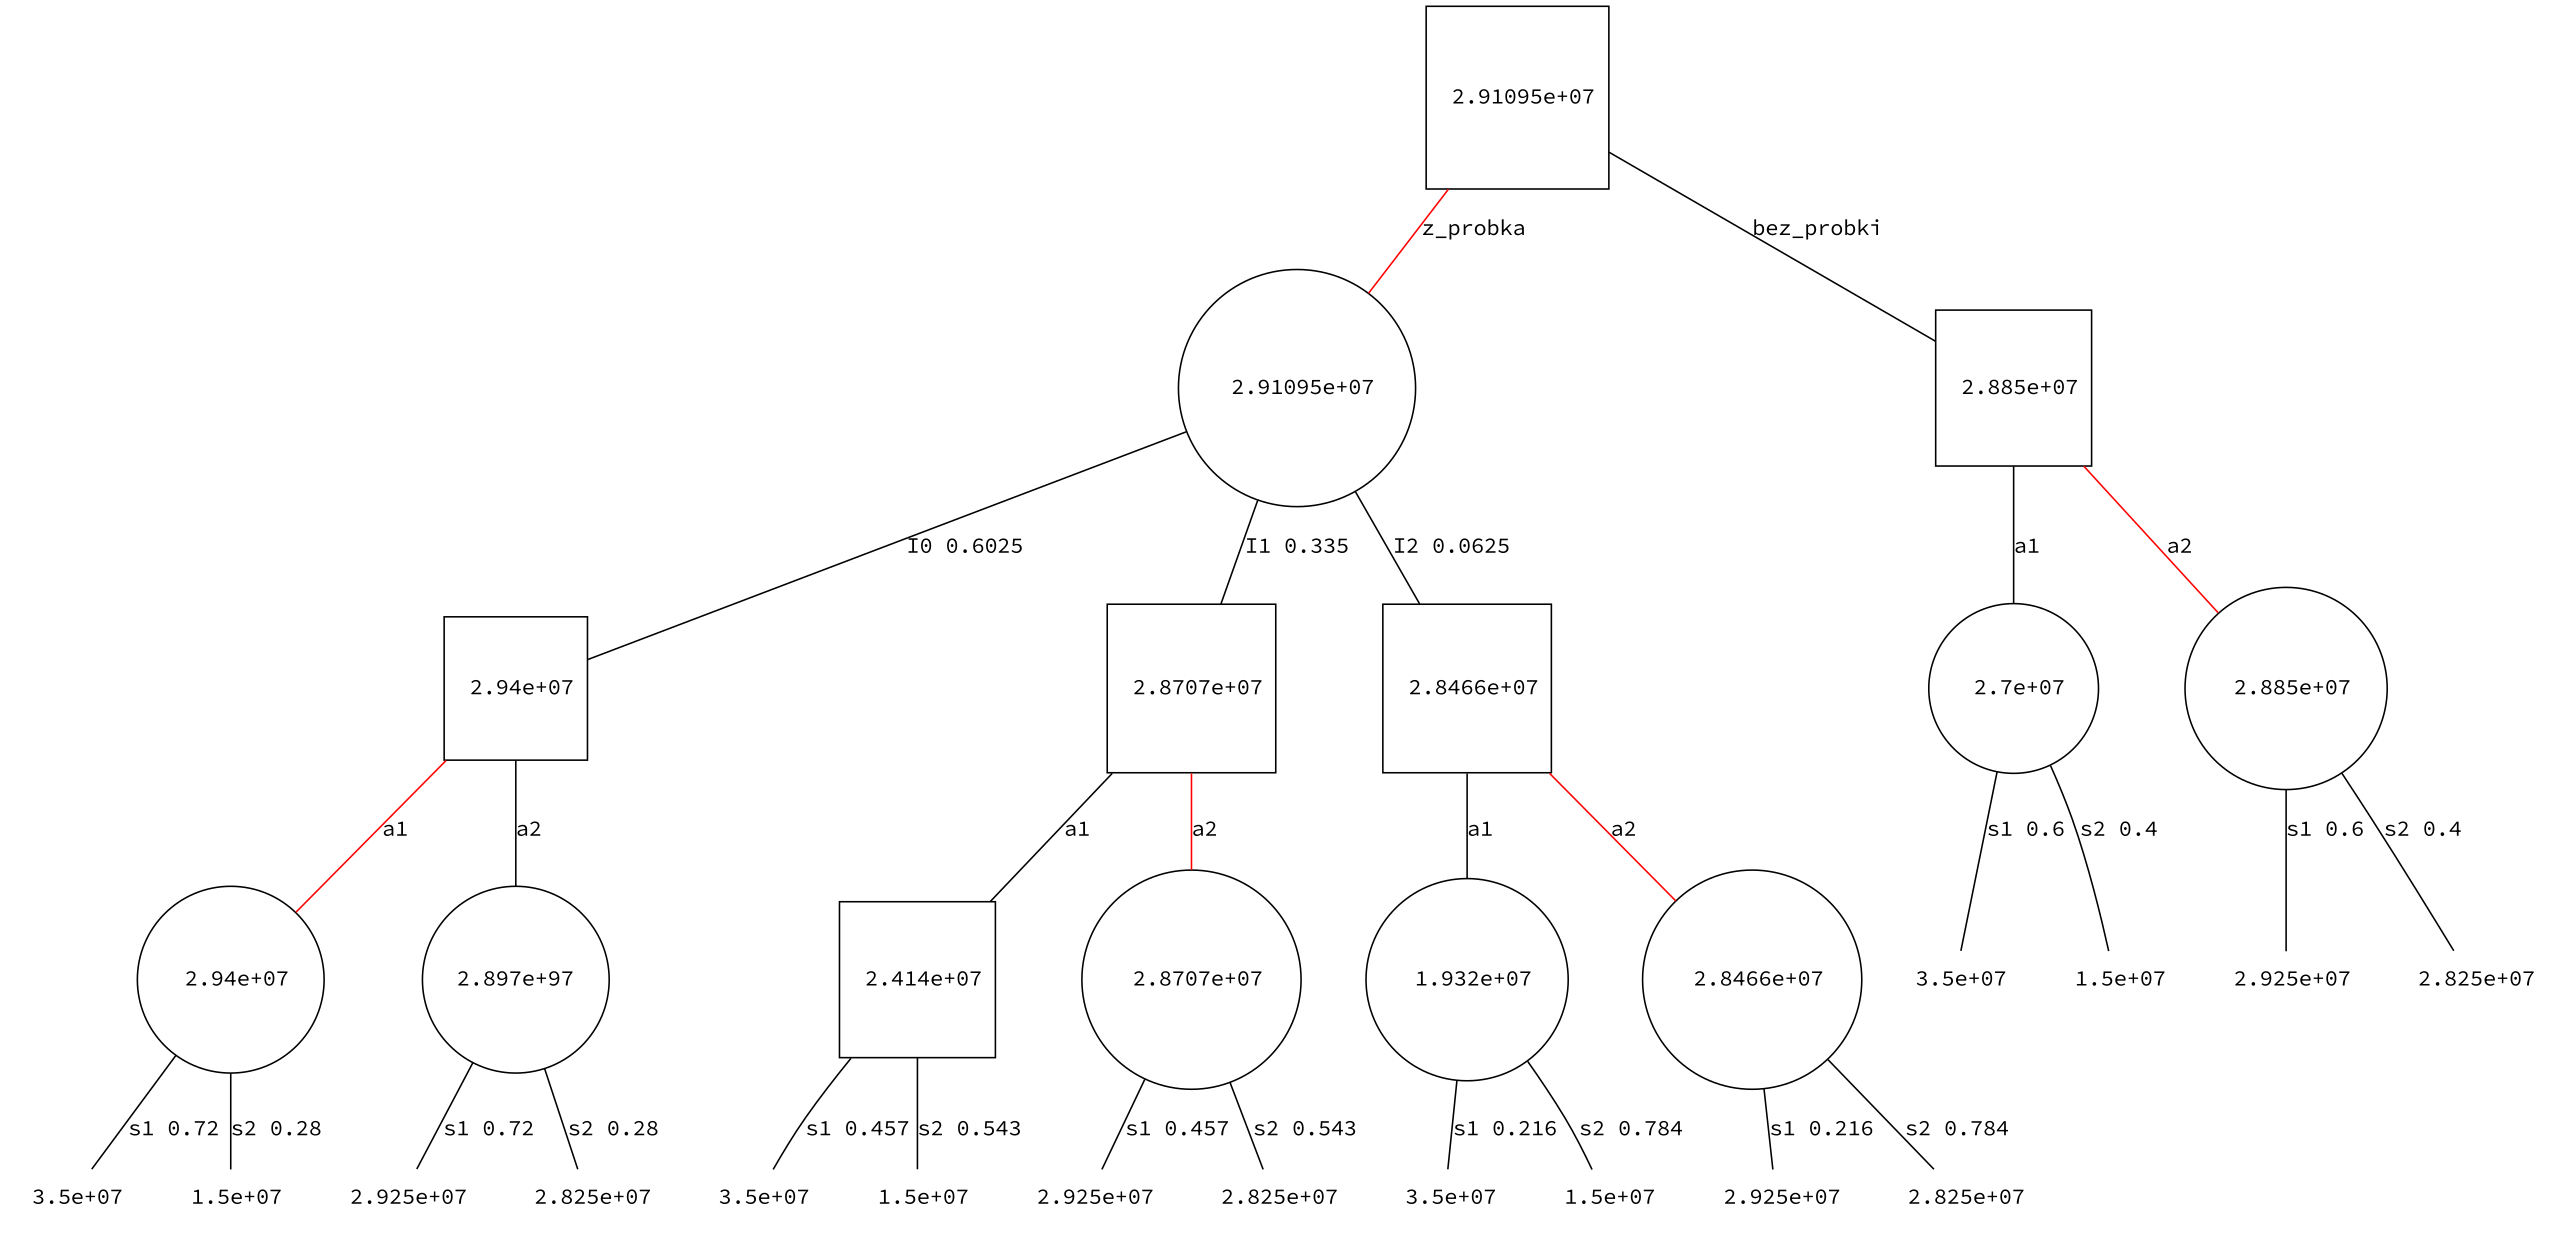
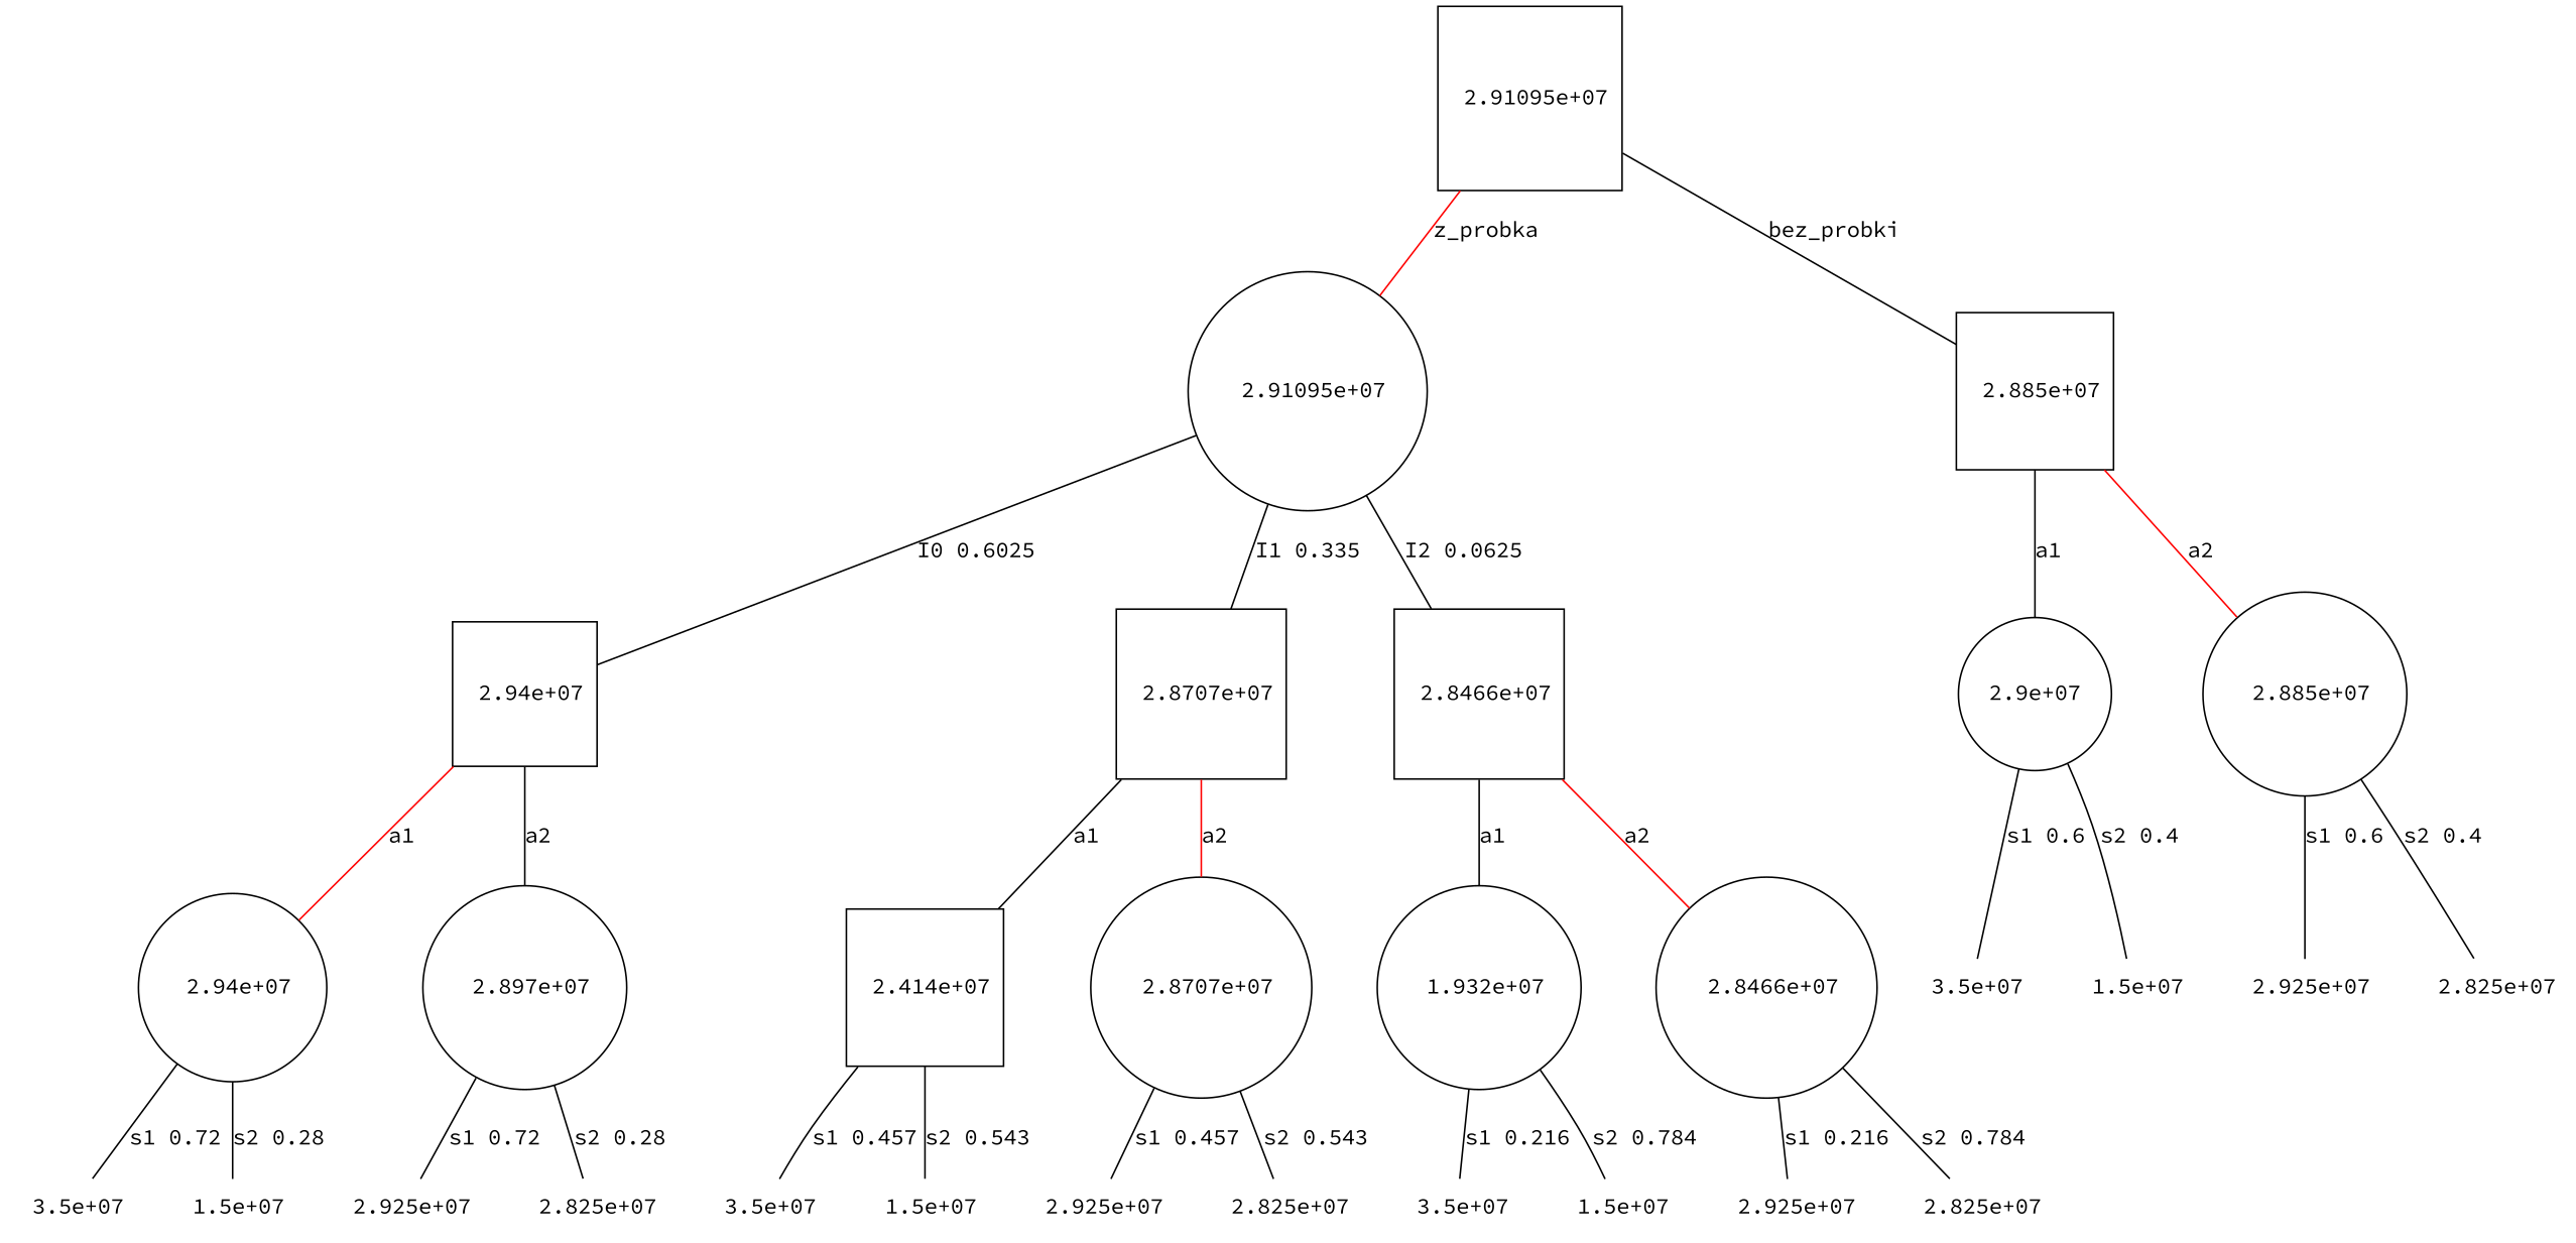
  strict graph {
    fontname="Source Code Pro"
    rankdir=TB
    node [fontname="Source Code Pro" shape=none]
    edge [color=black fontname="Source Code Pro"]
    n1 [label=" 3.5e+07"]
    n2 [label=" 1.5e+07"]
    n3 [label=" 2.925e+07"]
    n4 [label=" 2.825e+07"]
    n5 [label=" 3.5e+07"]
    n6 [label=" 1.5e+07"]
    n7 [label=" 2.925e+07"]
    n8 [label=" 2.825e+07"]
    n9 [label=" 3.5e+07"]
    n10 [label=" 1.5e+07"]
    n11 [label=" 2.925e+07"]
    n12 [label=" 2.825e+07"]
    n13 [label=" 3.5e+07"]
    n14 [label=" 1.5e+07"]
    n15 [label=" 2.925e+07"]
    n16 [label=" 2.825e+07"]
    n17 [label=" 2.94e+07" shape=circle]
-   n18 [label="2.897e+97" shape=circle]
+   n18 [label=" 2.897e+07" shape=circle]
    n19 [label=" 2.414e+07" shape=square]
    n20 [label=" 2.8707e+07" shape=circle]
    n21 [label=" 1.932e+07" shape=circle]
    n22 [label=" 2.8466e+07" shape=circle]
-   n23 [label=" 2.7e+07" shape=circle]
+   n23 [label="2.9e+07" shape=circle]
    n24 [label=" 2.885e+07" shape=circle]
    n25 [label=" 2.91095e+07" shape=circle]
    n26 [label=" 2.94e+07" shape=square]
    n27 [label=" 2.8707e+07" shape=square]
    n28 [label=" 2.8466e+07" shape=square]
    n29 [label=" 2.91095e+07" shape=square]
    n30 [label=" 2.885e+07" shape=square]
    n17 -- n1 [label="s1 0.72"]
    n17 -- n2 [label="s2 0.28"]
    n18 -- n3 [label="s1 0.72"]
    n18 -- n4 [label="s2 0.28"]
    n19 -- n5 [label="s1 0.457"]
    n19 -- n6 [label="s2 0.543"]
    n20 -- n7 [label="s1 0.457"]
    n20 -- n8 [label="s2 0.543"]
    n21 -- n9 [label="s1 0.216"]
    n21 -- n10 [label="s2 0.784"]
    n22 -- n11 [label="s1 0.216"]
    n22 -- n12 [label="s2 0.784"]
    n23 -- n13 [label="s1 0.6"]
    n23 -- n14 [label="s2 0.4"]
    n24 -- n15 [label="s1 0.6"]
    n24 -- n16 [label="s2 0.4"]
    n25 -- n26 [label="I0 0.6025"]
    n25 -- n27 [label="I1 0.335"]
    n25 -- n28 [label="I2 0.0625"]
    n26 -- n17 [color=red label=a1]
    n26 -- n18 [label=a2]
    n27 -- n19 [label=a1]
    n27 -- n20 [color=red label=a2]
    n28 -- n21 [label=a1]
    n28 -- n22 [color=red label=a2]
    n29 -- n25 [color=red label=z_probka]
    n29 -- n30 [label=bez_probki]
    n30 -- n23 [label=a1]
    n30 -- n24 [color=red label=a2]
  }
